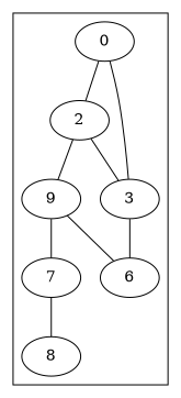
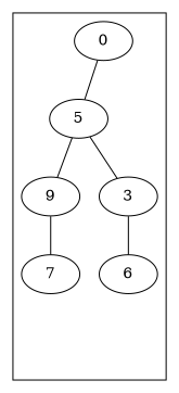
  graph {
-   2
+   2 [label=5]
    n2 [label=0]
    3
    6
    n5 [label=9]
    7
-   8
    subgraph cluster_1 {
      2
      n2
      3
      6
      n5
      7
-     8
    }
    2 -- 3
    2 -- n5
    n2 -- 2
-   n2 -- 3
    3 -- 6
-   n5 -- 6
    n5 -- 7
-   7 -- 8
  }
